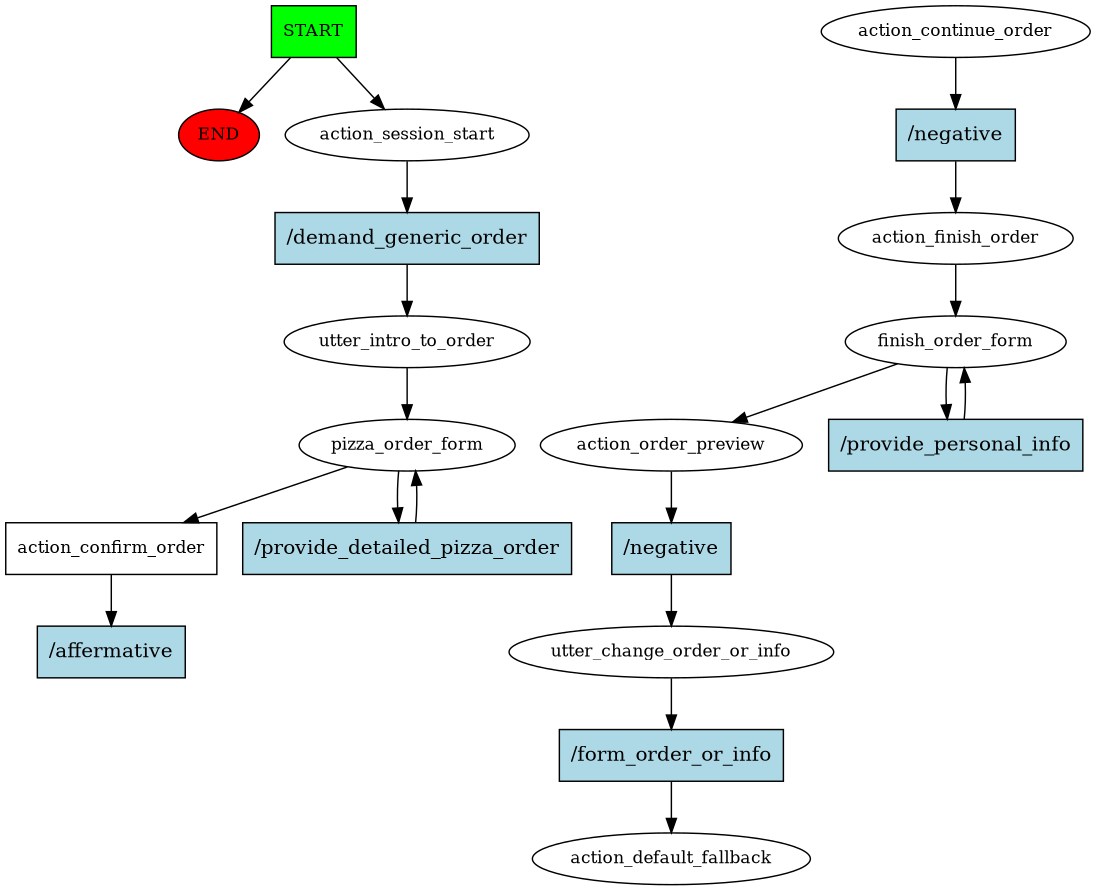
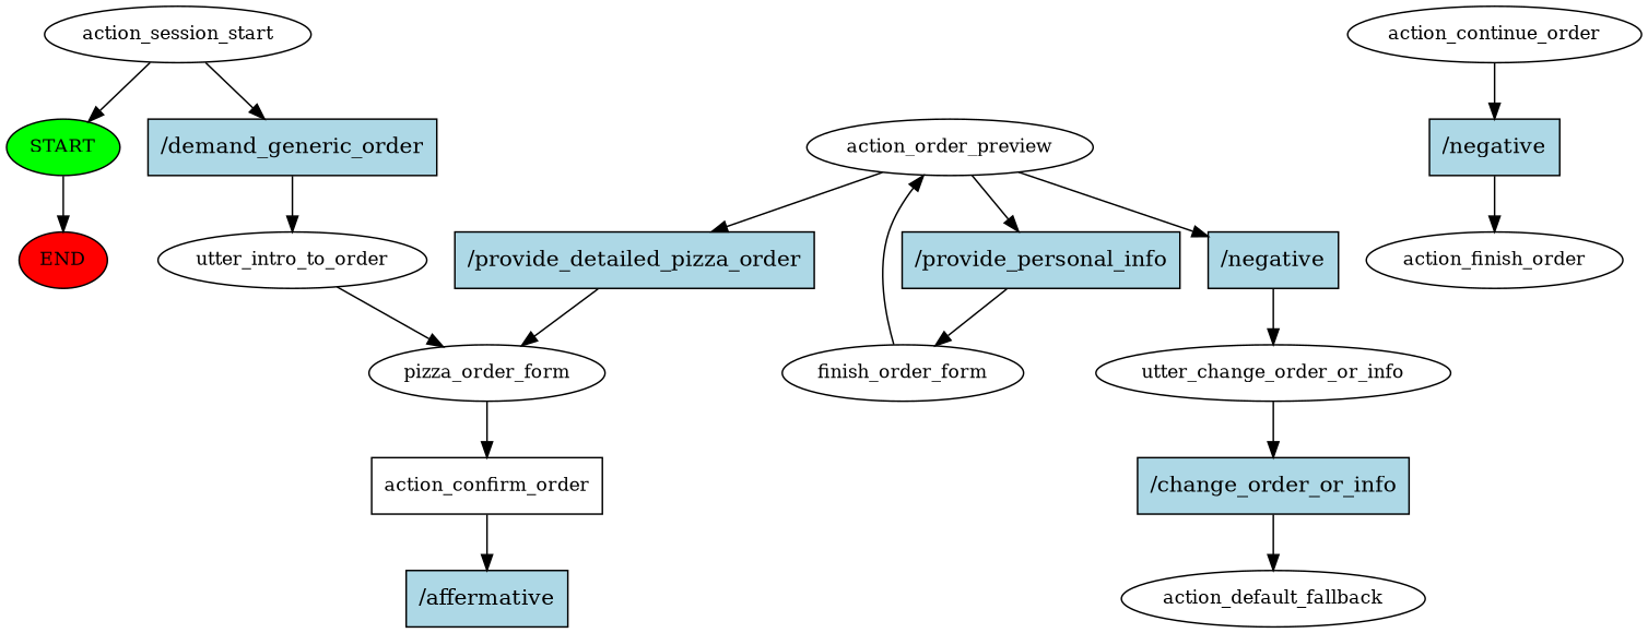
  digraph {
    node [fontsize=12]
-   n1 [fillcolor=green label=START style=filled shape=box]
+   n1 [fillcolor=green label=START style=filled]
    n2 [fillcolor=red label=END style=filled]
    n3 [label=action_session_start]
    n4 [fillcolor=lightblue label="/demand_generic_order" shape=rect style=filled fontsize=""]
    n5 [label=utter_intro_to_order]
    n6 [label=pizza_order_form]
    n7 [label=action_confirm_order shape=box]
    n8 [fillcolor=lightblue label="/provide_detailed_pizza_order" shape=rect style=filled fontsize=""]
    n9 [fillcolor=lightblue label="/affermative" shape=rect style=filled fontsize=""]
    n10 [label=action_continue_order]
    n11 [fillcolor=lightblue label="/negative" shape=rect style=filled fontsize=""]
    n12 [label=action_finish_order]
    n13 [label=finish_order_form]
    n14 [label=action_order_preview]
    n15 [fillcolor=lightblue label="/provide_personal_info" shape=rect style=filled fontsize=""]
    n16 [fillcolor=lightblue label="/negative" shape=rect style=filled fontsize=""]
    n17 [label=utter_change_order_or_info]
-   n18 [fillcolor=lightblue label="/form_order_or_info" shape=rect style=filled fontsize=""]
+   n18 [fillcolor=lightblue label="/change_order_or_info" shape=rect style=filled fontsize=""]
    n19 [label=action_default_fallback]
    n1 -> n2
-   n1 -> n3
+   n3 -> n1
    n3 -> n4
    n4 -> n5
    n5 -> n6
    n6 -> n7
-   n6 -> n8
+   n14 -> n8
    n7 -> n9
    n8 -> n6
    n10 -> n11
    n11 -> n12
-   n12 -> n13
    n13 -> n14
-   n13 -> n15
+   n14 -> n15
    n14 -> n16
    n15 -> n13
    n16 -> n17
    n17 -> n18
    n18 -> n19
  }
